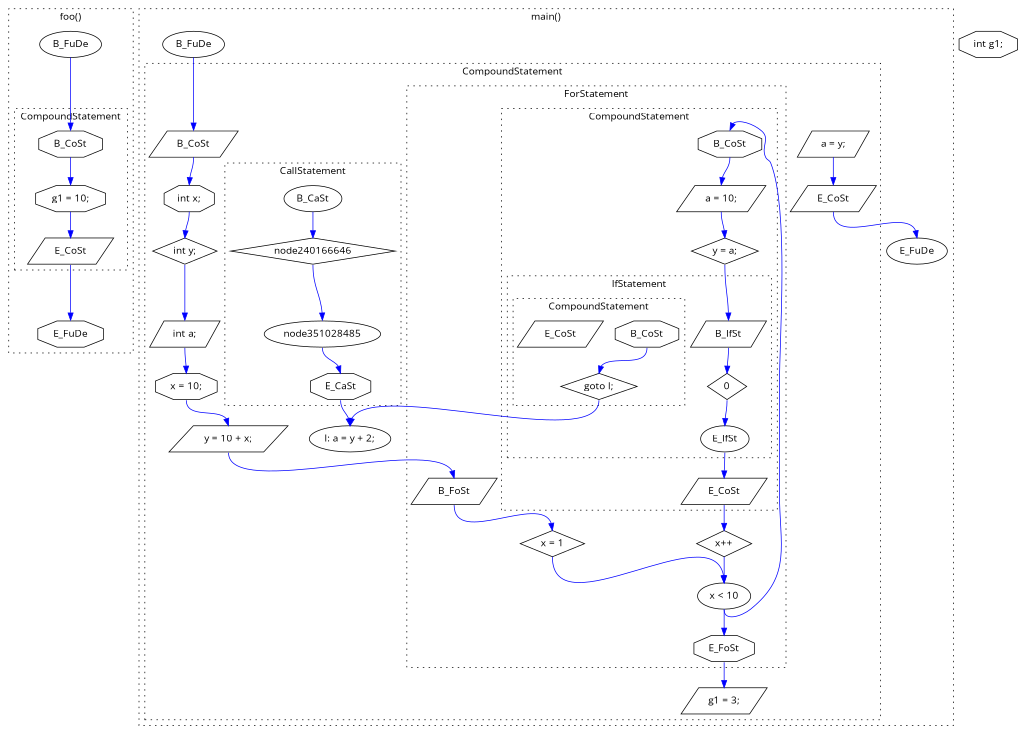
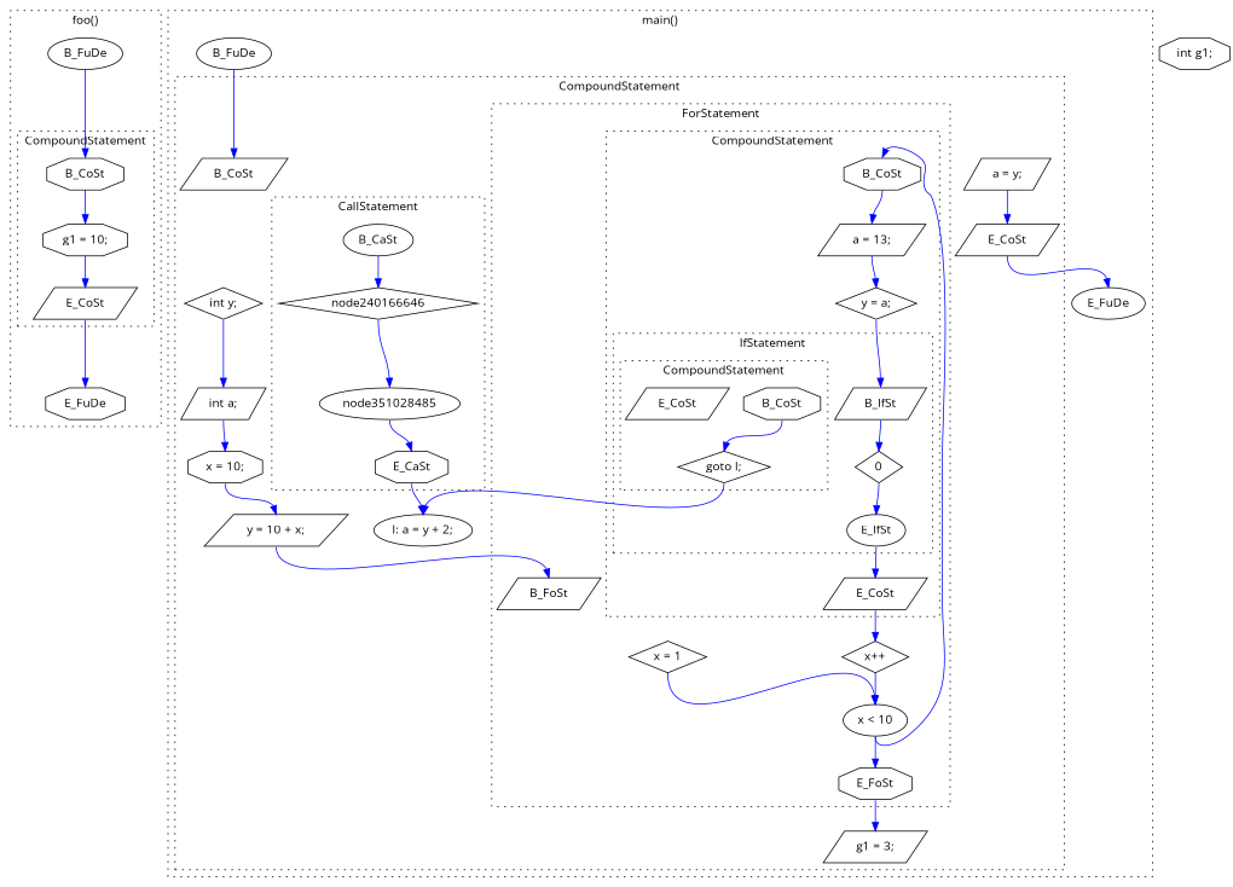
  digraph {
    compound=true
    fontname="Open Sans"
    node [fontname="Open Sans" shape=parallelogram]
    edge [color=blue fontname="Open Sans" headport=n tailport=s weight=8]
    n1 [label=B_CoSt shape=octagon]
    n2 [label=E_CoSt]
    n3 [label="g1 = 10;" shape=octagon]
    n4 [label=B_FuDe shape=ellipse]
    n5 [label=E_FuDe shape=octagon]
    n6 [label=B_CoSt shape=octagon]
    n7 [label=E_CoSt]
    n8 [label="goto l;" shape=diamond]
    n9 [label=B_IfSt]
    n10 [label=E_IfSt shape=ellipse]
    n11 [label=0 shape=diamond]
    n12 [label=B_CoSt shape=octagon]
    n13 [label=E_CoSt]
-   n14 [label="a = 10;"]
+   n14 [label="a = 13;"]
    n15 [label="y = a;" shape=diamond]
    n16 [label=B_FoSt]
    n17 [label=E_FoSt shape=octagon]
    n18 [label="x = 1" shape=diamond]
    n19 [label="x < 10" shape=ellipse]
    n20 [label="x++" shape=diamond]
    n21 [label=B_CaSt shape=ellipse]
    n22 [label=E_CaSt shape=octagon]
    node240166646 [shape=diamond]
    node351028485 [shape=ellipse]
    n25 [label=B_CoSt]
    n26 [label=E_CoSt]
-   n27 [label="int x;" shape=octagon]
    n28 [label="int y;" shape=diamond]
    n29 [label="int a;"]
    n30 [label="x = 10;" shape=octagon]
    n31 [label="y = 10 + x;"]
    n32 [label="g1 = 3;"]
    n33 [label="l: a = y + 2;" shape=ellipse]
    n34 [label="a = y;"]
    n35 [label=B_FuDe shape=ellipse]
    n36 [label=E_FuDe shape=ellipse]
    n37 [label="int g1;" shape=octagon]
    subgraph cluster_1 {
      label="foo()"
      style=dotted
      n4
      n5
      subgraph cluster_2 {
        label=CompoundStatement
        style=dotted
        n1
        n2
        n3
      }
    }
    subgraph cluster_3 {
      label="main()"
      style=dotted
      n35
      n36
      subgraph cluster_4 {
        label=CompoundStatement
        style=dotted
        n25
        n26
-       n27
        n28
        n29
        n30
        n31
        n32
        n33
        n34
        subgraph cluster_5 {
          label=ForStatement
          style=dotted
          n16
          n17
          n18
          n19
          n20
          subgraph cluster_6 {
            label=CompoundStatement
            style=dotted
            n12
            n13
            n14
            n15
            subgraph cluster_7 {
              label=IfStatement
              style=dotted
              n9
              n10
              n11
              subgraph cluster_8 {
                label=CompoundStatement
                style=dotted
                n6
                n7
                n8
              }
            }
          }
        }
        subgraph cluster_9 {
          label=CallStatement
          style=dotted
          n21
          n22
          node240166646
          node351028485
        }
      }
    }
    n1 -> n3
    n2 -> n5
    n3 -> n2
    n4 -> n1
    n6 -> n8
    n8 -> n33
    n9 -> n11
    n10 -> n13
    n11 -> n10
    n12 -> n14
    n13 -> n20
    n14 -> n15
    n15 -> n9
-   n16 -> n18
    n17 -> n32
    n18 -> n19
    n19 -> n12
    n19 -> n17
    n20 -> n19
    n21 -> node240166646
    n22 -> n33
    node240166646 -> node351028485
    node351028485 -> n22
-   n25 -> n27
    n26 -> n36
-   n27 -> n28
    n28 -> n29
    n29 -> n30
    n30 -> n31
    n31 -> n16
    n34 -> n26
    n35 -> n25
  }
